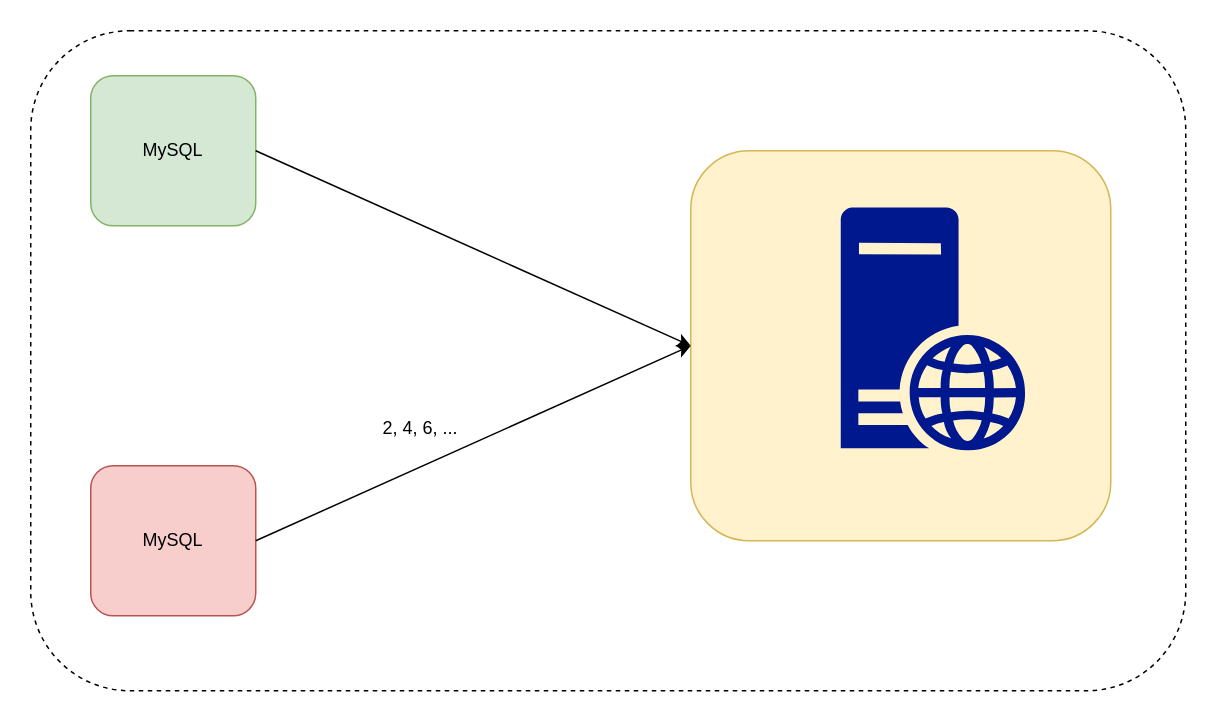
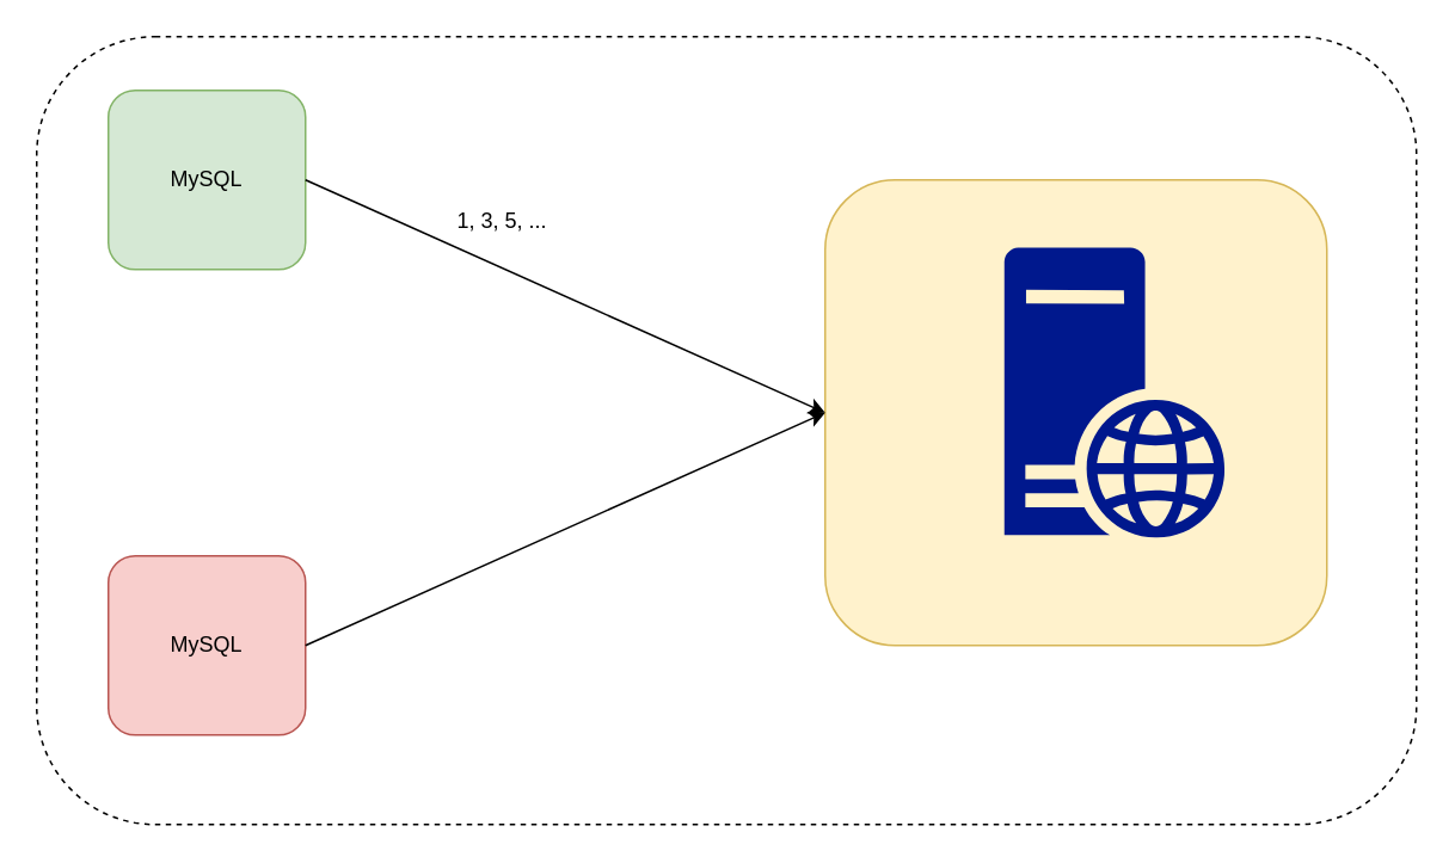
  <mxCell id="0" />
  <mxCell id="1" parent="0" />
  <mxCell id="2" value="" style="rounded=1;whiteSpace=wrap;html=1;dashed=1;" vertex="1" parent="1"><mxGeometry x="20" y="20" width="770" height="440" as="geometry" /></mxCell>
  <mxCell id="3" value="MySQL" style="rounded=1;whiteSpace=wrap;html=1;fillColor=#d5e8d4;strokeColor=#82b366;" vertex="1" parent="1"><mxGeometry x="60" y="50" width="110" height="100" as="geometry" /></mxCell>
  <mxCell id="4" value="MySQL" style="rounded=1;whiteSpace=wrap;html=1;fillColor=#f8cecc;strokeColor=#b85450;" vertex="1" parent="1"><mxGeometry x="60" y="310" width="110" height="100" as="geometry" /></mxCell>
  <mxCell id="5" value="" style="rounded=1;whiteSpace=wrap;html=1;fillColor=#fff2cc;strokeColor=#d6b656;" vertex="1" parent="1"><mxGeometry x="460" y="100" width="280" height="260" as="geometry" /></mxCell>
  <mxCell id="6" value="" style="endArrow=classic;html=1;rounded=0;exitX=1;exitY=0.5;exitDx=0;exitDy=0;entryX=0;entryY=0.5;entryDx=0;entryDy=0;" edge="1" parent="1" source="3" target="5"><mxGeometry width="50" height="50" relative="1" as="geometry"><mxPoint x="270" y="320" as="sourcePoint" /><mxPoint x="320" y="270" as="targetPoint" /></mxGeometry></mxCell>
  <mxCell id="7" value="" style="endArrow=classic;html=1;rounded=0;exitX=1;exitY=0.5;exitDx=0;exitDy=0;entryX=0;entryY=0.5;entryDx=0;entryDy=0;" edge="1" parent="1" source="4" target="5"><mxGeometry width="50" height="50" relative="1" as="geometry"><mxPoint x="270" y="320" as="sourcePoint" /><mxPoint x="320" y="270" as="targetPoint" /></mxGeometry></mxCell>
  <mxCell id="8" value="" style="sketch=0;aspect=fixed;pointerEvents=1;shadow=0;dashed=0;html=1;strokeColor=none;labelPosition=center;verticalLabelPosition=bottom;verticalAlign=top;align=center;fillColor=#00188D;shape=mxgraph.mscae.enterprise.web_server" vertex="1" parent="1"><mxGeometry x="560" y="137.89" width="123.2" height="162.11" as="geometry" /></mxCell>
- <mxCell id="10" value="2, 4, 6, ..." style="text;html=1;align=center;verticalAlign=middle;whiteSpace=wrap;rounded=0;" vertex="1" parent="1"><mxGeometry x="250" y="270" width="60" height="30" as="geometry" /></mxCell>
+ <mxCell id="9" value="1, 3, 5, ..." style="text;html=1;align=center;verticalAlign=middle;whiteSpace=wrap;rounded=0;" vertex="1" parent="1"><mxGeometry x="250" y="107.89" width="60" height="30" as="geometry" /></mxCell>
